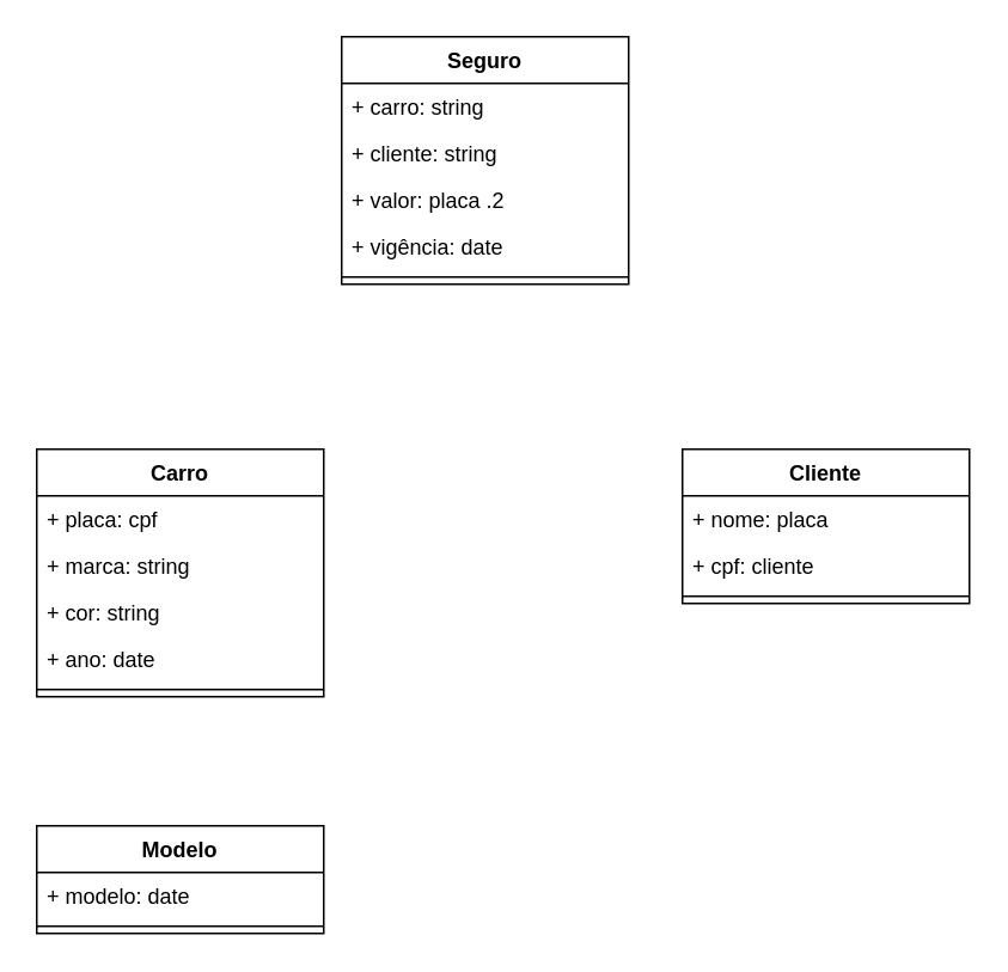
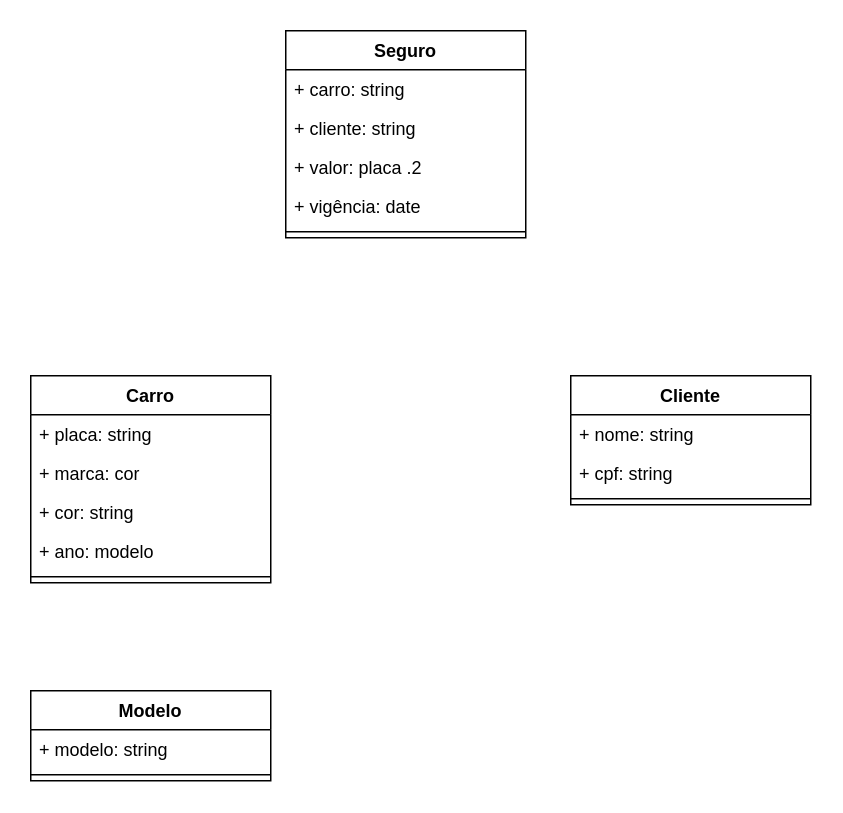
  <mxCell id="0" />
  <mxCell id="1" parent="0" />
  <mxCell id="2" value="Carro&lt;br&gt;" style="swimlane;fontStyle=1;align=center;verticalAlign=top;childLayout=stackLayout;horizontal=1;startSize=26;horizontalStack=0;resizeParent=1;resizeParentMax=0;resizeLast=0;collapsible=1;marginBottom=0;whiteSpace=wrap;html=1;" vertex="1" parent="1"><mxGeometry x="20" y="250" width="160" height="138" as="geometry" /></mxCell>
- <mxCell id="3" value="+ placa: cpf" style="text;strokeColor=none;fillColor=none;align=left;verticalAlign=top;spacingLeft=4;spacingRight=4;overflow=hidden;rotatable=0;points=[[0,0.5],[1,0.5]];portConstraint=eastwest;whiteSpace=wrap;html=1;" vertex="1" parent="2"><mxGeometry y="26" width="160" height="26" as="geometry" /></mxCell>
- <mxCell id="4" value="+ marca: string" style="text;strokeColor=none;fillColor=none;align=left;verticalAlign=top;spacingLeft=4;spacingRight=4;overflow=hidden;rotatable=0;points=[[0,0.5],[1,0.5]];portConstraint=eastwest;whiteSpace=wrap;html=1;" vertex="1" parent="2"><mxGeometry y="52" width="160" height="26" as="geometry" /></mxCell>
+ <mxCell id="3" value="+ placa: string" style="text;strokeColor=none;fillColor=none;align=left;verticalAlign=top;spacingLeft=4;spacingRight=4;overflow=hidden;rotatable=0;points=[[0,0.5],[1,0.5]];portConstraint=eastwest;whiteSpace=wrap;html=1;" vertex="1" parent="2"><mxGeometry y="26" width="160" height="26" as="geometry" /></mxCell>
+ <mxCell id="4" value="+ marca: cor" style="text;strokeColor=none;fillColor=none;align=left;verticalAlign=top;spacingLeft=4;spacingRight=4;overflow=hidden;rotatable=0;points=[[0,0.5],[1,0.5]];portConstraint=eastwest;whiteSpace=wrap;html=1;" vertex="1" parent="2"><mxGeometry y="52" width="160" height="26" as="geometry" /></mxCell>
  <mxCell id="5" value="+ cor: string" style="text;strokeColor=none;fillColor=none;align=left;verticalAlign=top;spacingLeft=4;spacingRight=4;overflow=hidden;rotatable=0;points=[[0,0.5],[1,0.5]];portConstraint=eastwest;whiteSpace=wrap;html=1;" vertex="1" parent="2"><mxGeometry y="78" width="160" height="26" as="geometry" /></mxCell>
- <mxCell id="6" value="+ ano: date" style="text;strokeColor=none;fillColor=none;align=left;verticalAlign=top;spacingLeft=4;spacingRight=4;overflow=hidden;rotatable=0;points=[[0,0.5],[1,0.5]];portConstraint=eastwest;whiteSpace=wrap;html=1;" vertex="1" parent="2"><mxGeometry y="104" width="160" height="26" as="geometry" /></mxCell>
+ <mxCell id="6" value="+ ano: modelo" style="text;strokeColor=none;fillColor=none;align=left;verticalAlign=top;spacingLeft=4;spacingRight=4;overflow=hidden;rotatable=0;points=[[0,0.5],[1,0.5]];portConstraint=eastwest;whiteSpace=wrap;html=1;" vertex="1" parent="2"><mxGeometry y="104" width="160" height="26" as="geometry" /></mxCell>
  <mxCell id="7" value="" style="line;strokeWidth=1;fillColor=none;align=left;verticalAlign=middle;spacingTop=-1;spacingLeft=3;spacingRight=3;rotatable=0;labelPosition=right;points=[];portConstraint=eastwest;strokeColor=inherit;" vertex="1" parent="2"><mxGeometry y="130" width="160" height="8" as="geometry" /></mxCell>
  <mxCell id="8" value="Cliente" style="swimlane;fontStyle=1;align=center;verticalAlign=top;childLayout=stackLayout;horizontal=1;startSize=26;horizontalStack=0;resizeParent=1;resizeParentMax=0;resizeLast=0;collapsible=1;marginBottom=0;whiteSpace=wrap;html=1;" vertex="1" parent="1"><mxGeometry x="380" y="250" width="160" height="86" as="geometry" /></mxCell>
- <mxCell id="9" value="+ nome: placa&lt;br&gt;" style="text;strokeColor=none;fillColor=none;align=left;verticalAlign=top;spacingLeft=4;spacingRight=4;overflow=hidden;rotatable=0;points=[[0,0.5],[1,0.5]];portConstraint=eastwest;whiteSpace=wrap;html=1;" vertex="1" parent="8"><mxGeometry y="26" width="160" height="26" as="geometry" /></mxCell>
- <mxCell id="10" value="+ cpf: cliente" style="text;strokeColor=none;fillColor=none;align=left;verticalAlign=top;spacingLeft=4;spacingRight=4;overflow=hidden;rotatable=0;points=[[0,0.5],[1,0.5]];portConstraint=eastwest;whiteSpace=wrap;html=1;" vertex="1" parent="8"><mxGeometry y="52" width="160" height="26" as="geometry" /></mxCell>
+ <mxCell id="9" value="+ nome: string&lt;br&gt;" style="text;strokeColor=none;fillColor=none;align=left;verticalAlign=top;spacingLeft=4;spacingRight=4;overflow=hidden;rotatable=0;points=[[0,0.5],[1,0.5]];portConstraint=eastwest;whiteSpace=wrap;html=1;" vertex="1" parent="8"><mxGeometry y="26" width="160" height="26" as="geometry" /></mxCell>
+ <mxCell id="10" value="+ cpf: string" style="text;strokeColor=none;fillColor=none;align=left;verticalAlign=top;spacingLeft=4;spacingRight=4;overflow=hidden;rotatable=0;points=[[0,0.5],[1,0.5]];portConstraint=eastwest;whiteSpace=wrap;html=1;" vertex="1" parent="8"><mxGeometry y="52" width="160" height="26" as="geometry" /></mxCell>
  <mxCell id="11" value="" style="line;strokeWidth=1;fillColor=none;align=left;verticalAlign=middle;spacingTop=-1;spacingLeft=3;spacingRight=3;rotatable=0;labelPosition=right;points=[];portConstraint=eastwest;strokeColor=inherit;" vertex="1" parent="8"><mxGeometry y="78" width="160" height="8" as="geometry" /></mxCell>
  <mxCell id="12" value="Seguro" style="swimlane;fontStyle=1;align=center;verticalAlign=top;childLayout=stackLayout;horizontal=1;startSize=26;horizontalStack=0;resizeParent=1;resizeParentMax=0;resizeLast=0;collapsible=1;marginBottom=0;whiteSpace=wrap;html=1;" vertex="1" parent="1"><mxGeometry x="190" y="20" width="160" height="138" as="geometry" /></mxCell>
  <mxCell id="13" value="+ carro: string" style="text;strokeColor=none;fillColor=none;align=left;verticalAlign=top;spacingLeft=4;spacingRight=4;overflow=hidden;rotatable=0;points=[[0,0.5],[1,0.5]];portConstraint=eastwest;whiteSpace=wrap;html=1;" vertex="1" parent="12"><mxGeometry y="26" width="160" height="26" as="geometry" /></mxCell>
  <mxCell id="14" value="+ cliente: string" style="text;strokeColor=none;fillColor=none;align=left;verticalAlign=top;spacingLeft=4;spacingRight=4;overflow=hidden;rotatable=0;points=[[0,0.5],[1,0.5]];portConstraint=eastwest;whiteSpace=wrap;html=1;" vertex="1" parent="12"><mxGeometry y="52" width="160" height="26" as="geometry" /></mxCell>
  <mxCell id="15" value="+ valor: placa .2" style="text;strokeColor=none;fillColor=none;align=left;verticalAlign=top;spacingLeft=4;spacingRight=4;overflow=hidden;rotatable=0;points=[[0,0.5],[1,0.5]];portConstraint=eastwest;whiteSpace=wrap;html=1;" vertex="1" parent="12"><mxGeometry y="78" width="160" height="26" as="geometry" /></mxCell>
  <mxCell id="16" value="+ vigência: date" style="text;strokeColor=none;fillColor=none;align=left;verticalAlign=top;spacingLeft=4;spacingRight=4;overflow=hidden;rotatable=0;points=[[0,0.5],[1,0.5]];portConstraint=eastwest;whiteSpace=wrap;html=1;" vertex="1" parent="12"><mxGeometry y="104" width="160" height="26" as="geometry" /></mxCell>
  <mxCell id="17" value="" style="line;strokeWidth=1;fillColor=none;align=left;verticalAlign=middle;spacingTop=-1;spacingLeft=3;spacingRight=3;rotatable=0;labelPosition=right;points=[];portConstraint=eastwest;strokeColor=inherit;" vertex="1" parent="12"><mxGeometry y="130" width="160" height="8" as="geometry" /></mxCell>
  <mxCell id="18" value="Modelo&lt;br&gt;" style="swimlane;fontStyle=1;align=center;verticalAlign=top;childLayout=stackLayout;horizontal=1;startSize=26;horizontalStack=0;resizeParent=1;resizeParentMax=0;resizeLast=0;collapsible=1;marginBottom=0;whiteSpace=wrap;html=1;" vertex="1" parent="1"><mxGeometry x="20" y="460" width="160" height="60" as="geometry" /></mxCell>
- <mxCell id="19" value="+ modelo: date" style="text;strokeColor=none;fillColor=none;align=left;verticalAlign=top;spacingLeft=4;spacingRight=4;overflow=hidden;rotatable=0;points=[[0,0.5],[1,0.5]];portConstraint=eastwest;whiteSpace=wrap;html=1;" vertex="1" parent="18"><mxGeometry y="26" width="160" height="26" as="geometry" /></mxCell>
+ <mxCell id="19" value="+ modelo: string" style="text;strokeColor=none;fillColor=none;align=left;verticalAlign=top;spacingLeft=4;spacingRight=4;overflow=hidden;rotatable=0;points=[[0,0.5],[1,0.5]];portConstraint=eastwest;whiteSpace=wrap;html=1;" vertex="1" parent="18"><mxGeometry y="26" width="160" height="26" as="geometry" /></mxCell>
  <mxCell id="20" value="" style="line;strokeWidth=1;fillColor=none;align=left;verticalAlign=middle;spacingTop=-1;spacingLeft=3;spacingRight=3;rotatable=0;labelPosition=right;points=[];portConstraint=eastwest;strokeColor=inherit;" vertex="1" parent="18"><mxGeometry y="52" width="160" height="8" as="geometry" /></mxCell>
